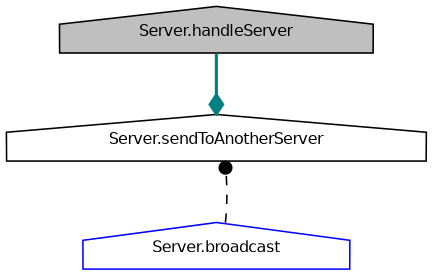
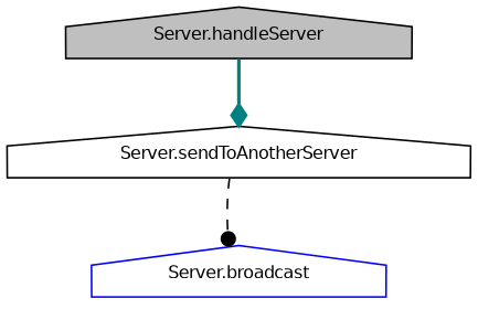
  digraph {
    rankdir=TB
    node [color=black fillcolor=white fontname=Helvetica fontsize=10 shape=house style=filled]
    edge [fontname=Helvetica fontsize=10 labelfontname=Helvetica labelfontsize=10]
    n1 [fillcolor=grey75 fontcolor=black height=0.2 label="Server.handleServer" width=0.4]
    n2 [height=0.2 label="Server.sendToAnotherServer" width=0.4]
    n3 [color=blue height=0.2 label="Server.broadcast" width=0.4]
    n1 -> n2 [arrowhead=diamond color=teal style=bold]
-   n3 -> n2 [arrowhead=dot color=black style=dashed]
+   n2 -> n3 [arrowhead=dot color=black style=dashed]
  }
